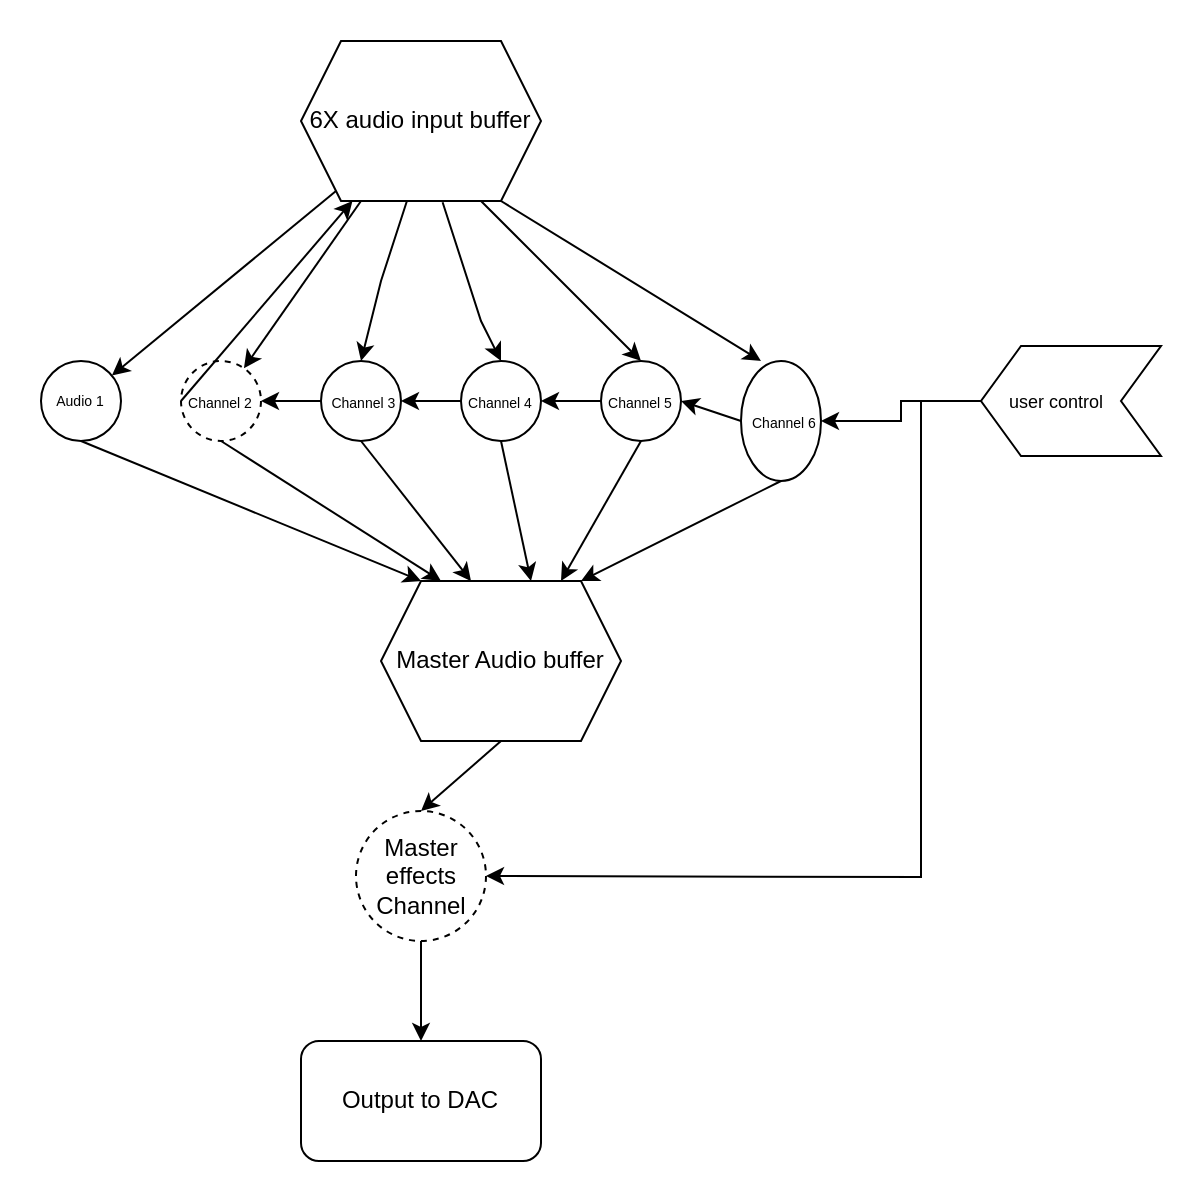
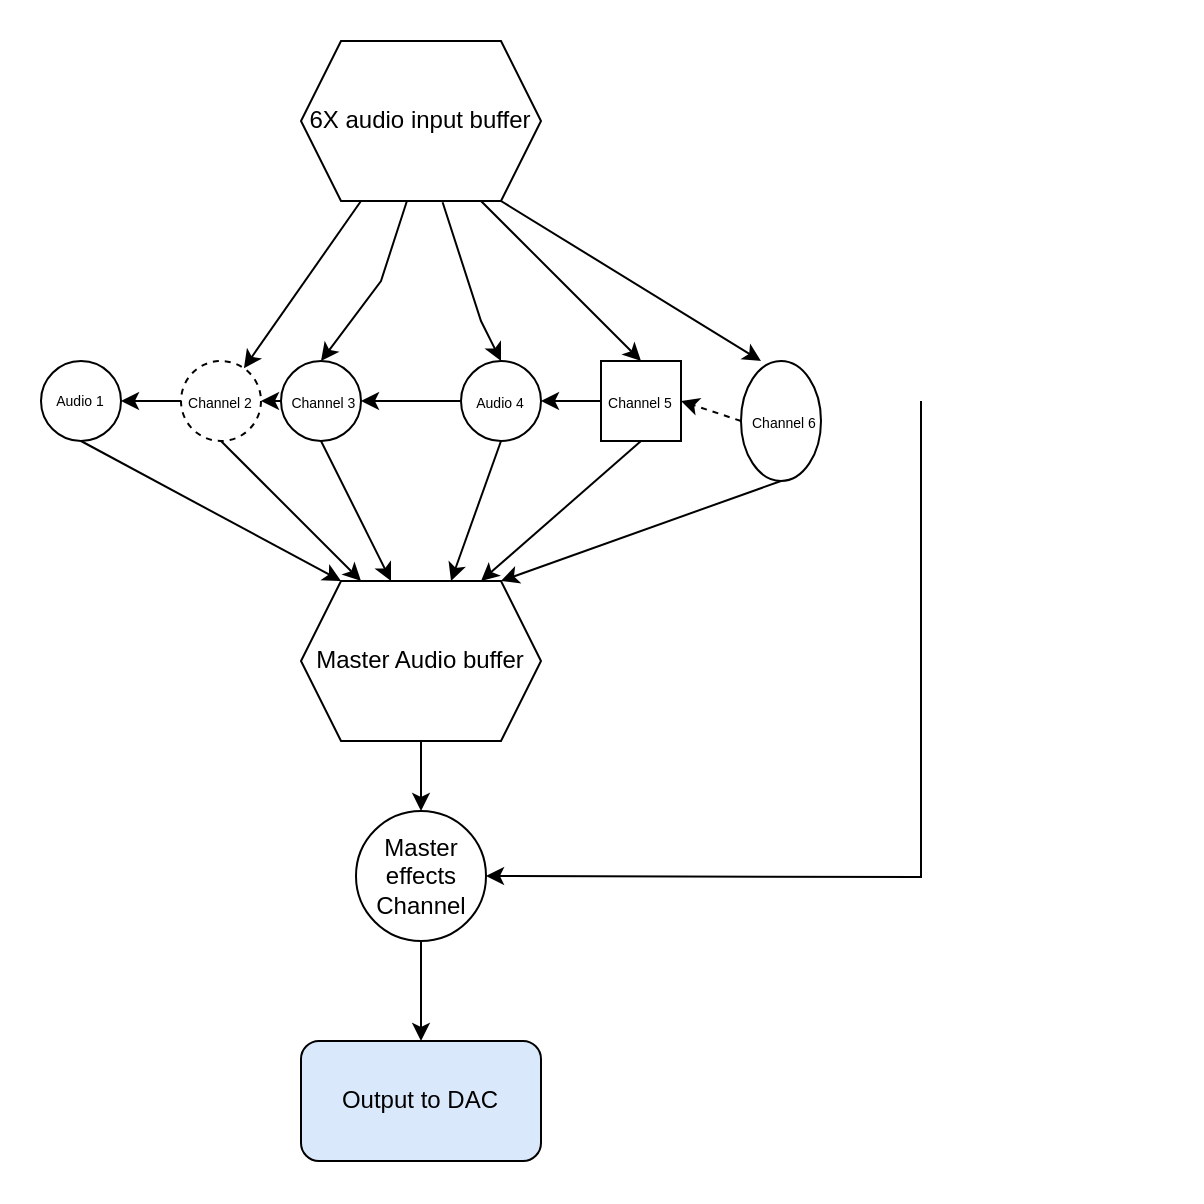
  <mxCell id="0" />
  <mxCell id="1" parent="0" />
- <mxCell id="2" style="edgeStyle=orthogonalEdgeStyle;rounded=0;orthogonalLoop=1;jettySize=auto;html=1;exitX=0;exitY=0.5;exitDx=0;exitDy=0;entryX=1;entryY=0.5;entryDx=0;entryDy=0;" edge="1" parent="1" source="3" target="17"><mxGeometry relative="1" as="geometry" /></mxCell>
- <mxCell id="3" value="&lt;font style=&quot;font-size: 9px;&quot;&gt;&amp;nbsp; &amp;nbsp; &amp;nbsp;user control&lt;/font&gt;" style="shape=step;perimeter=stepPerimeter;whiteSpace=wrap;html=1;fixedSize=1;flipH=1;align=left;" vertex="1" parent="1"><mxGeometry x="490" y="172.5" width="90" height="55" as="geometry" /></mxCell>
  <mxCell id="4" value="6X audio input buffer" style="shape=hexagon;perimeter=hexagonPerimeter2;whiteSpace=wrap;html=1;fixedSize=1;" vertex="1" parent="1"><mxGeometry x="150" y="20" width="120" height="80" as="geometry" /></mxCell>
- <mxCell id="5" value="" style="endArrow=classic;html=1;rounded=0;" edge="1" parent="1" source="4" target="12"><mxGeometry width="50" height="50" relative="1" as="geometry"><mxPoint x="156.36" y="100" as="sourcePoint" /><mxPoint x="130" y="180" as="targetPoint" /><Array as="points" /></mxGeometry></mxCell>
  <mxCell id="6" value="" style="endArrow=classic;html=1;rounded=0;strokeColor=none;" edge="1" parent="1"><mxGeometry width="50" height="50" relative="1" as="geometry"><mxPoint x="216.36" y="140" as="sourcePoint" /><mxPoint x="216.36" y="210" as="targetPoint" /><Array as="points" /></mxGeometry></mxCell>
  <mxCell id="7" value="" style="endArrow=classic;html=1;rounded=0;" edge="1" parent="1" target="13"><mxGeometry width="50" height="50" relative="1" as="geometry"><mxPoint x="180" y="100" as="sourcePoint" /><mxPoint x="140.34" y="180" as="targetPoint" /><Array as="points" /></mxGeometry></mxCell>
  <mxCell id="8" value="" style="endArrow=classic;html=1;rounded=0;entryX=0.5;entryY=0;entryDx=0;entryDy=0;" edge="1" parent="1" target="14"><mxGeometry width="50" height="50" relative="1" as="geometry"><mxPoint x="202.96" y="100" as="sourcePoint" /><mxPoint x="190" y="180" as="targetPoint" /><Array as="points"><mxPoint x="190" y="140" /></Array></mxGeometry></mxCell>
  <mxCell id="9" value="" style="endArrow=classic;html=1;rounded=0;movable=1;resizable=1;rotatable=1;deletable=1;editable=1;locked=0;connectable=1;exitX=0.59;exitY=1.008;exitDx=0;exitDy=0;exitPerimeter=0;" edge="1" parent="1" source="4"><mxGeometry width="50" height="50" relative="1" as="geometry"><mxPoint x="216.26" y="100" as="sourcePoint" /><mxPoint x="250" y="180" as="targetPoint" /><Array as="points"><mxPoint x="240" y="160" /></Array></mxGeometry></mxCell>
  <mxCell id="10" value="" style="endArrow=classic;html=1;rounded=0;entryX=0.5;entryY=0;entryDx=0;entryDy=0;" edge="1" parent="1" target="16"><mxGeometry width="50" height="50" relative="1" as="geometry"><mxPoint x="240" y="100" as="sourcePoint" /><mxPoint x="270.14" y="180" as="targetPoint" /><Array as="points"><mxPoint x="280" y="140" /></Array></mxGeometry></mxCell>
  <mxCell id="11" value="" style="endArrow=classic;html=1;rounded=0;entryX=0.25;entryY=0;entryDx=0;entryDy=0;entryPerimeter=0;" edge="1" parent="1" target="17"><mxGeometry width="50" height="50" relative="1" as="geometry"><mxPoint x="250" y="100" as="sourcePoint" /><mxPoint x="310" y="180" as="targetPoint" /><Array as="points" /></mxGeometry></mxCell>
  <mxCell id="12" value="&lt;h6 style=&quot;&quot;&gt;&lt;span style=&quot;font-size: 7px; font-weight: normal;&quot;&gt;Audio 1&lt;/span&gt;&lt;/h6&gt;" style="ellipse;whiteSpace=wrap;html=1;aspect=fixed;" vertex="1" parent="1"><mxGeometry x="20" y="180" width="40" height="40" as="geometry" /></mxCell>
  <mxCell id="13" value="&lt;font style=&quot;font-size: 7px;&quot;&gt;Channel 2&lt;/font&gt;" style="ellipse;whiteSpace=wrap;html=1;aspect=fixed;dashed=1;" vertex="1" parent="1"><mxGeometry x="90" y="180" width="40" height="40" as="geometry" /></mxCell>
- <mxCell id="14" value="&amp;nbsp;&lt;span style=&quot;font-size: 7px;&quot;&gt;Channel 3&lt;/span&gt;" style="ellipse;whiteSpace=wrap;html=1;aspect=fixed;" vertex="1" parent="1"><mxGeometry x="160" y="180" width="40" height="40" as="geometry" /></mxCell>
- <mxCell id="15" value="&lt;span style=&quot;font-size: 7px;&quot;&gt;Channel 4&lt;/span&gt;" style="ellipse;whiteSpace=wrap;html=1;aspect=fixed;" vertex="1" parent="1"><mxGeometry x="230" y="180" width="40" height="40" as="geometry" /></mxCell>
- <mxCell id="16" value="&lt;span style=&quot;font-size: 7px;&quot;&gt;Channel 5&lt;/span&gt;" style="ellipse;whiteSpace=wrap;html=1;aspect=fixed;" vertex="1" parent="1"><mxGeometry x="300" y="180" width="40" height="40" as="geometry" /></mxCell>
+ <mxCell id="14" value="&amp;nbsp;&lt;span style=&quot;font-size: 7px;&quot;&gt;Channel 3&lt;/span&gt;" style="ellipse;whiteSpace=wrap;html=1;aspect=fixed;" vertex="1" parent="1"><mxGeometry x="140" y="180" width="40" height="40" as="geometry" /></mxCell>
+ <mxCell id="15" value="&lt;span style=&quot;font-size: 7px;&quot;&gt;Audio 4&lt;/span&gt;" style="ellipse;whiteSpace=wrap;html=1;aspect=fixed;" vertex="1" parent="1"><mxGeometry x="230" y="180" width="40" height="40" as="geometry" /></mxCell>
+ <mxCell id="16" value="&lt;span style=&quot;font-size: 7px;&quot;&gt;Channel 5&lt;/span&gt;" style="whiteSpace=wrap;html=1;aspect=fixed;rounded=0;" vertex="1" parent="1"><mxGeometry x="300" y="180" width="40" height="40" as="geometry" /></mxCell>
  <mxCell id="17" value="&lt;font style=&quot;font-size: 7px;&quot;&gt;&amp;nbsp;&lt;/font&gt;&lt;font style=&quot;font-size: 7px;&quot;&gt;&amp;nbsp;Channel 6&lt;/font&gt;" style="ellipse;whiteSpace=wrap;html=1;aspect=fixed;" vertex="1" parent="1"><mxGeometry x="370" y="180" width="40" height="60" as="geometry" /></mxCell>
- <mxCell id="18" value="Master Audio buffer" style="shape=hexagon;perimeter=hexagonPerimeter2;whiteSpace=wrap;html=1;fixedSize=1;" vertex="1" parent="1"><mxGeometry x="190" y="290" width="120" height="80" as="geometry" /></mxCell>
+ <mxCell id="18" value="Master Audio buffer" style="shape=hexagon;perimeter=hexagonPerimeter2;whiteSpace=wrap;html=1;fixedSize=1;" vertex="1" parent="1"><mxGeometry x="150" y="290" width="120" height="80" as="geometry" /></mxCell>
  <mxCell id="19" value="" style="endArrow=classic;html=1;rounded=0;exitX=0.5;exitY=1;exitDx=0;exitDy=0;entryX=0.167;entryY=0;entryDx=0;entryDy=0;entryPerimeter=0;" edge="1" parent="1" source="12" target="18"><mxGeometry width="50" height="50" relative="1" as="geometry"><mxPoint x="160" y="270" as="sourcePoint" /><mxPoint x="210" y="220" as="targetPoint" /></mxGeometry></mxCell>
  <mxCell id="20" value="" style="endArrow=classic;html=1;rounded=0;exitX=0.5;exitY=1;exitDx=0;exitDy=0;entryX=0.25;entryY=0;entryDx=0;entryDy=0;entryPerimeter=0;" edge="1" parent="1" source="13" target="18"><mxGeometry width="50" height="50" relative="1" as="geometry"><mxPoint x="320" y="320" as="sourcePoint" /><mxPoint x="370" y="270" as="targetPoint" /></mxGeometry></mxCell>
  <mxCell id="21" value="" style="endArrow=classic;html=1;rounded=0;exitX=0.5;exitY=1;exitDx=0;exitDy=0;entryX=0.375;entryY=0;entryDx=0;entryDy=0;" edge="1" parent="1" source="14" target="18"><mxGeometry width="50" height="50" relative="1" as="geometry"><mxPoint x="230" y="290" as="sourcePoint" /><mxPoint x="280" y="240" as="targetPoint" /></mxGeometry></mxCell>
  <mxCell id="22" value="" style="endArrow=classic;html=1;rounded=0;exitX=0.5;exitY=1;exitDx=0;exitDy=0;entryX=0.625;entryY=0;entryDx=0;entryDy=0;" edge="1" parent="1" source="15" target="18"><mxGeometry width="50" height="50" relative="1" as="geometry"><mxPoint x="260" y="280" as="sourcePoint" /><mxPoint x="230" y="290" as="targetPoint" /></mxGeometry></mxCell>
  <mxCell id="23" value="" style="endArrow=classic;html=1;rounded=0;exitX=0.5;exitY=1;exitDx=0;exitDy=0;entryX=0.75;entryY=0;entryDx=0;entryDy=0;entryPerimeter=0;" edge="1" parent="1" source="16" target="18"><mxGeometry width="50" height="50" relative="1" as="geometry"><mxPoint x="160" y="270" as="sourcePoint" /><mxPoint x="210" y="220" as="targetPoint" /><Array as="points" /></mxGeometry></mxCell>
  <mxCell id="24" value="" style="endArrow=classic;html=1;rounded=0;exitX=0.5;exitY=1;exitDx=0;exitDy=0;entryX=0.833;entryY=0;entryDx=0;entryDy=0;entryPerimeter=0;" edge="1" parent="1" source="17" target="18"><mxGeometry width="50" height="50" relative="1" as="geometry"><mxPoint x="160" y="270" as="sourcePoint" /><mxPoint x="410" y="270" as="targetPoint" /><Array as="points" /></mxGeometry></mxCell>
- <mxCell id="25" value="Master effects Channel" style="ellipse;whiteSpace=wrap;html=1;aspect=fixed;dashed=1;" vertex="1" parent="1"><mxGeometry x="177.5" y="405" width="65" height="65" as="geometry" /></mxCell>
+ <mxCell id="25" value="Master effects Channel" style="ellipse;whiteSpace=wrap;html=1;aspect=fixed;" vertex="1" parent="1"><mxGeometry x="177.5" y="405" width="65" height="65" as="geometry" /></mxCell>
  <mxCell id="26" value="" style="endArrow=classic;html=1;rounded=0;exitX=0.5;exitY=1;exitDx=0;exitDy=0;entryX=0.5;entryY=0;entryDx=0;entryDy=0;" edge="1" parent="1" source="18" target="25"><mxGeometry width="50" height="50" relative="1" as="geometry"><mxPoint x="310" y="440" as="sourcePoint" /><mxPoint x="360" y="390" as="targetPoint" /></mxGeometry></mxCell>
  <mxCell id="27" value="" style="endArrow=classic;html=1;rounded=0;exitX=0.5;exitY=1;exitDx=0;exitDy=0;" edge="1" parent="1" source="25"><mxGeometry width="50" height="50" relative="1" as="geometry"><mxPoint x="220" y="560" as="sourcePoint" /><mxPoint x="210" y="520" as="targetPoint" /></mxGeometry></mxCell>
- <mxCell id="28" value="Output to DAC" style="rounded=1;whiteSpace=wrap;html=1;" vertex="1" parent="1"><mxGeometry x="150" y="520" width="120" height="60" as="geometry" /></mxCell>
- <mxCell id="29" value="" style="endArrow=classic;html=1;rounded=0;exitX=0;exitY=0.5;exitDx=0;exitDy=0;entryX=1;entryY=0.5;entryDx=0;entryDy=0;" edge="1" parent="1" source="17" target="16"><mxGeometry width="50" height="50" relative="1" as="geometry"><mxPoint x="180" y="290" as="sourcePoint" /><mxPoint x="230" y="240" as="targetPoint" /></mxGeometry></mxCell>
+ <mxCell id="28" value="Output to DAC" style="rounded=1;whiteSpace=wrap;html=1;fillColor=#dae8fc;" vertex="1" parent="1"><mxGeometry x="150" y="520" width="120" height="60" as="geometry" /></mxCell>
+ <mxCell id="29" value="" style="endArrow=classic;html=1;rounded=0;exitX=0;exitY=0.5;exitDx=0;exitDy=0;entryX=1;entryY=0.5;entryDx=0;entryDy=0;dashed=1;" edge="1" parent="1" source="17" target="16"><mxGeometry width="50" height="50" relative="1" as="geometry"><mxPoint x="180" y="290" as="sourcePoint" /><mxPoint x="230" y="240" as="targetPoint" /></mxGeometry></mxCell>
  <mxCell id="30" value="" style="endArrow=classic;html=1;rounded=0;exitX=0;exitY=0.5;exitDx=0;exitDy=0;entryX=1;entryY=0.5;entryDx=0;entryDy=0;" edge="1" parent="1" source="16" target="15"><mxGeometry width="50" height="50" relative="1" as="geometry"><mxPoint x="242.5" y="260" as="sourcePoint" /><mxPoint x="260" y="230" as="targetPoint" /><Array as="points" /></mxGeometry></mxCell>
  <mxCell id="31" value="" style="endArrow=classic;html=1;rounded=0;exitX=0;exitY=0.5;exitDx=0;exitDy=0;entryX=1;entryY=0.5;entryDx=0;entryDy=0;" edge="1" parent="1" source="15" target="14"><mxGeometry width="50" height="50" relative="1" as="geometry"><mxPoint x="40" y="400" as="sourcePoint" /><mxPoint x="90" y="350" as="targetPoint" /></mxGeometry></mxCell>
  <mxCell id="32" value="" style="endArrow=classic;html=1;rounded=0;exitX=0;exitY=0.5;exitDx=0;exitDy=0;entryX=1;entryY=0.5;entryDx=0;entryDy=0;" edge="1" parent="1" source="14" target="13"><mxGeometry width="50" height="50" relative="1" as="geometry"><mxPoint x="10" y="340" as="sourcePoint" /><mxPoint x="60" y="290" as="targetPoint" /></mxGeometry></mxCell>
- <mxCell id="33" value="" style="endArrow=classic;html=1;rounded=0;exitX=0;exitY=0.5;exitDx=0;exitDy=0;" edge="1" parent="1" source="13" target="4"><mxGeometry width="50" height="50" relative="1" as="geometry"><mxPoint x="50" y="370" as="sourcePoint" /><mxPoint x="100" y="320" as="targetPoint" /></mxGeometry></mxCell>
+ <mxCell id="33" value="" style="endArrow=classic;html=1;rounded=0;exitX=0;exitY=0.5;exitDx=0;exitDy=0;entryX=1;entryY=0.5;entryDx=0;entryDy=0;" edge="1" parent="1" source="13" target="12"><mxGeometry width="50" height="50" relative="1" as="geometry"><mxPoint x="50" y="370" as="sourcePoint" /><mxPoint x="100" y="320" as="targetPoint" /></mxGeometry></mxCell>
  <mxCell id="34" value="" style="endArrow=classic;html=1;rounded=0;entryX=1;entryY=0.5;entryDx=0;entryDy=0;" edge="1" parent="1" target="25"><mxGeometry width="50" height="50" relative="1" as="geometry"><mxPoint x="460" y="200" as="sourcePoint" /><mxPoint x="460" y="450" as="targetPoint" /><Array as="points"><mxPoint x="460" y="438" /></Array></mxGeometry></mxCell>
